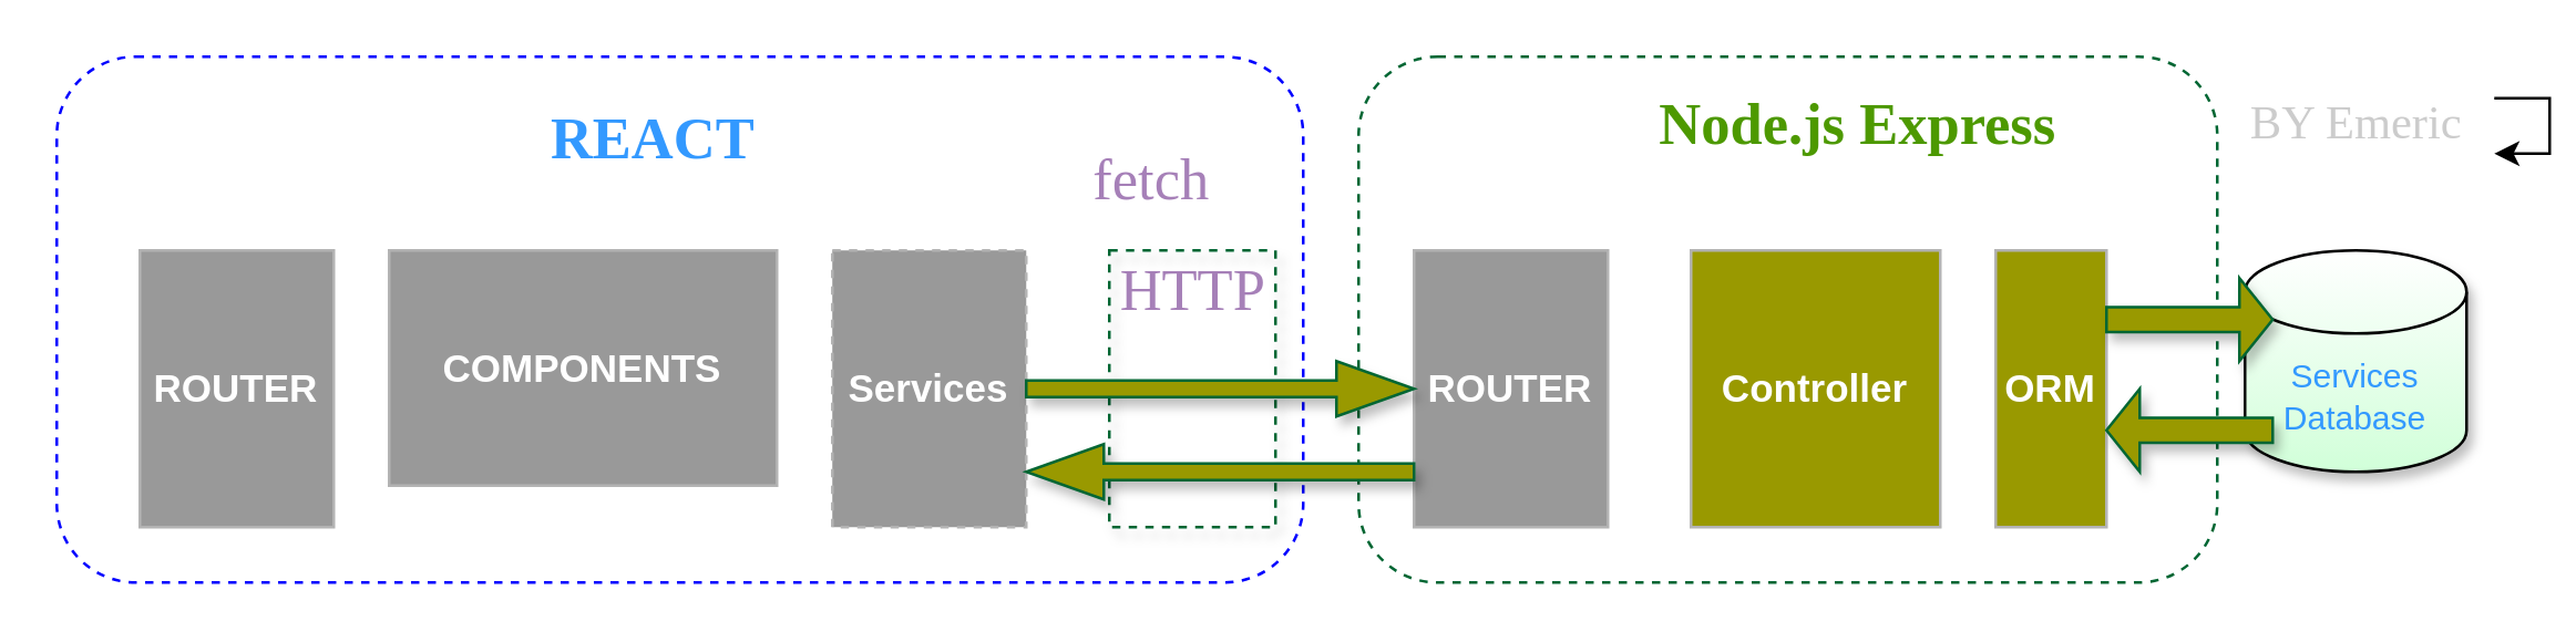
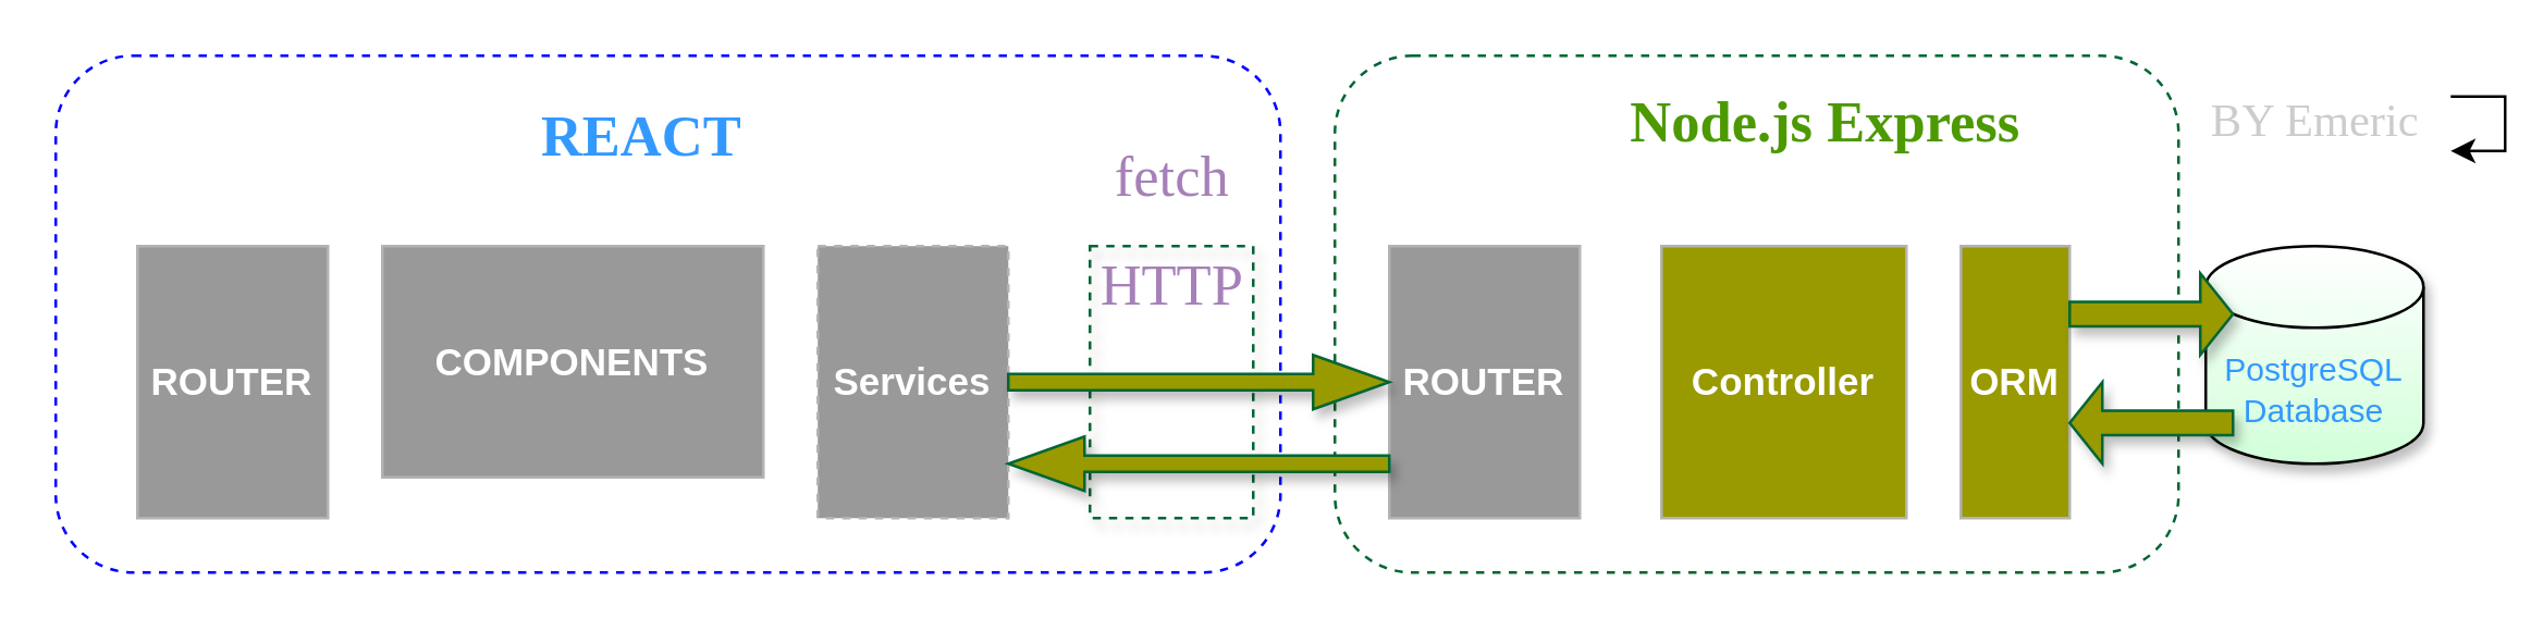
  <mxCell id="0" />
  <mxCell id="1" parent="0" />
  <mxCell id="2" value="" style="rounded=1;whiteSpace=wrap;html=1;dashed=1;strokeColor=#0000FF;" vertex="1" parent="1"><mxGeometry x="20" y="20" width="450" height="190" as="geometry" /></mxCell>
  <mxCell id="3" value="" style="rounded=1;whiteSpace=wrap;html=1;dashed=1;strokeColor=#006633;" vertex="1" parent="1"><mxGeometry x="490" y="20" width="310" height="190" as="geometry" /></mxCell>
- <mxCell id="4" value="Services&lt;br&gt;Database" style="shape=cylinder3;whiteSpace=wrap;html=1;boundedLbl=1;backgroundOutline=1;size=15;fontColor=#3399FF;shadow=1;gradientColor=#ffffff;gradientDirection=north;fillColor=#D1FFD9;" vertex="1" parent="1"><mxGeometry x="810" y="90" width="80" height="80" as="geometry" /></mxCell>
+ <mxCell id="4" value="PostgreSQL&lt;br&gt;Database" style="shape=cylinder3;whiteSpace=wrap;html=1;boundedLbl=1;backgroundOutline=1;size=15;fontColor=#3399FF;shadow=1;gradientColor=#ffffff;gradientDirection=north;fillColor=#D1FFD9;" vertex="1" parent="1"><mxGeometry x="810" y="90" width="80" height="80" as="geometry" /></mxCell>
  <mxCell id="5" value="ROUTER" style="rounded=0;whiteSpace=wrap;html=1;fontStyle=1;labelBorderColor=none;labelBackgroundColor=none;fillColor=#999999;strokeColor=#B3B3B3;fontColor=#FFFFFF;fontSize=14;" vertex="1" parent="1"><mxGeometry x="50" y="90" width="70" height="100" as="geometry" /></mxCell>
  <mxCell id="6" value="COMPONENTS" style="rounded=0;whiteSpace=wrap;html=1;strokeColor=#B3B3B3;fillColor=#999999;fontColor=#FFFFFF;fontSize=14;fontStyle=1" vertex="1" parent="1"><mxGeometry x="140" y="90" width="140" height="85" as="geometry" /></mxCell>
  <mxCell id="7" value="Services" style="rounded=0;whiteSpace=wrap;html=1;fillColor=#999999;strokeColor=#B3B3B3;fontColor=#FFFFFF;fontSize=14;fontStyle=1;dashed=1;" vertex="1" parent="1"><mxGeometry x="300" y="90" width="70" height="100" as="geometry" /></mxCell>
  <mxCell id="8" value="ORM" style="rounded=0;whiteSpace=wrap;html=1;fillColor=#999900;strokeColor=#B3B3B3;fontColor=#FFFFFF;fontSize=14;fontStyle=1;" vertex="1" parent="1"><mxGeometry x="720" y="90" width="40" height="100" as="geometry" /></mxCell>
  <mxCell id="9" value="Controller" style="rounded=0;whiteSpace=wrap;html=1;fillColor=#999900;strokeColor=#B3B3B3;fontColor=#FFFFFF;fontSize=14;fontStyle=1;" vertex="1" parent="1"><mxGeometry x="610" y="90" width="90" height="100" as="geometry" /></mxCell>
  <mxCell id="10" value="ROUTER" style="rounded=0;whiteSpace=wrap;html=1;fillColor=#999999;strokeColor=#B3B3B3;fontColor=#FFFFFF;fontSize=14;fontStyle=1" vertex="1" parent="1"><mxGeometry x="510" y="90" width="70" height="100" as="geometry" /></mxCell>
  <mxCell id="11" value="REACT" style="text;html=1;resizable=0;autosize=1;align=center;verticalAlign=middle;points=[];fillColor=none;strokeColor=none;rounded=0;fontColor=#3399FF;fontSize=21;fontStyle=1;fontFamily=Comic Sans MS;" vertex="1" parent="1"><mxGeometry x="190" y="35" width="90" height="30" as="geometry" /></mxCell>
  <mxCell id="12" value="Node.js Express" style="text;html=1;resizable=0;autosize=1;align=center;verticalAlign=middle;points=[];fillColor=none;strokeColor=none;rounded=0;fontFamily=Comic Sans MS;fontSize=21;fontColor=#4D9900;fontStyle=1;" vertex="1" parent="1"><mxGeometry x="620" y="35" width="100" height="20" as="geometry" /></mxCell>
  <mxCell id="13" value="" style="whiteSpace=wrap;html=1;shadow=1;dashed=1;labelBackgroundColor=none;fontFamily=Comic Sans MS;fontSize=21;fontColor=#3399FF;strokeColor=#006633;fillColor=none;gradientDirection=north;" vertex="1" parent="1"><mxGeometry x="400" y="90" width="60" height="100" as="geometry" /></mxCell>
- <mxCell id="14" value="fetch" style="text;html=1;resizable=0;autosize=1;align=center;verticalAlign=middle;points=[];fillColor=none;strokeColor=none;rounded=0;shadow=1;dashed=1;labelBackgroundColor=none;fontFamily=Comic Sans MS;fontSize=21;fontColor=#A680B8;" vertex="1" parent="1"><mxGeometry x="380" y="50" width="70" height="30" as="geometry" /></mxCell>
+ <mxCell id="14" value="fetch" style="text;html=1;resizable=0;autosize=1;align=center;verticalAlign=middle;points=[];fillColor=none;strokeColor=none;rounded=0;shadow=1;dashed=1;labelBackgroundColor=none;fontFamily=Comic Sans MS;fontSize=21;fontColor=#A680B8;" vertex="1" parent="1"><mxGeometry x="395" y="50" width="70" height="30" as="geometry" /></mxCell>
  <mxCell id="15" value="HTTP" style="text;html=1;resizable=0;autosize=1;align=center;verticalAlign=middle;points=[];fillColor=none;strokeColor=none;rounded=0;shadow=1;dashed=1;labelBackgroundColor=none;fontFamily=Comic Sans MS;fontSize=21;fontColor=#A680B8;" vertex="1" parent="1"><mxGeometry x="395" y="90" width="70" height="30" as="geometry" /></mxCell>
  <mxCell id="16" value="" style="shape=singleArrow;direction=west;whiteSpace=wrap;html=1;shadow=1;labelBackgroundColor=none;fontFamily=Comic Sans MS;fontSize=21;fontColor=#4D9900;strokeColor=#006633;fillColor=#999900;gradientColor=none;gradientDirection=north;" vertex="1" parent="1"><mxGeometry x="370" y="160" width="140" height="20" as="geometry" /></mxCell>
  <mxCell id="17" value="" style="shape=singleArrow;whiteSpace=wrap;html=1;shadow=1;labelBackgroundColor=none;fontFamily=Comic Sans MS;fontSize=21;fontColor=#4D9900;strokeColor=#006633;fillColor=#999900;gradientColor=none;gradientDirection=north;" vertex="1" parent="1"><mxGeometry x="370" y="130" width="140" height="20" as="geometry" /></mxCell>
  <mxCell id="18" value="" style="shape=singleArrow;whiteSpace=wrap;html=1;shadow=1;labelBackgroundColor=none;fontFamily=Comic Sans MS;fontSize=21;fontColor=#4D9900;strokeColor=#006633;fillColor=#999900;gradientColor=none;gradientDirection=north;" vertex="1" parent="1"><mxGeometry x="760" y="100" width="60" height="30" as="geometry" /></mxCell>
  <mxCell id="19" value="" style="shape=singleArrow;whiteSpace=wrap;html=1;shadow=1;labelBackgroundColor=none;fontFamily=Comic Sans MS;fontSize=21;fontColor=#4D9900;strokeColor=#006633;fillColor=#999900;gradientColor=none;gradientDirection=north;direction=west;" vertex="1" parent="1"><mxGeometry x="760" y="140" width="60" height="30" as="geometry" /></mxCell>
  <mxCell id="20" value="BY Emeric" style="text;html=1;resizable=0;autosize=1;align=center;verticalAlign=middle;points=[];fillColor=none;strokeColor=none;rounded=0;shadow=1;labelBackgroundColor=none;fontFamily=Comic Sans MS;fontSize=17;fontColor=#CCCCCC;" vertex="1" parent="1"><mxGeometry x="800" y="30" width="100" height="30" as="geometry" /></mxCell>
  <mxCell id="21" style="edgeStyle=orthogonalEdgeStyle;rounded=0;orthogonalLoop=1;jettySize=auto;html=1;fontFamily=Comic Sans MS;fontSize=21;fontColor=#4D9900;" edge="1" parent="1" source="20" target="20"><mxGeometry relative="1" as="geometry" /></mxCell>
